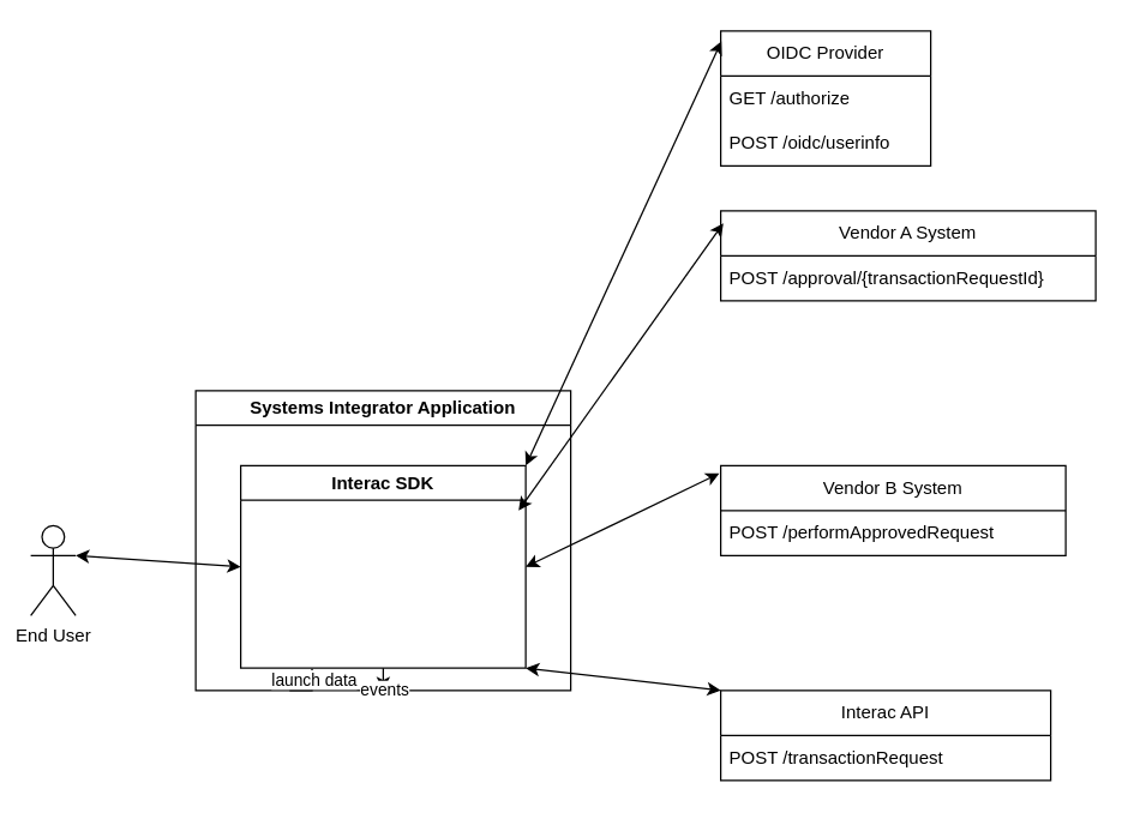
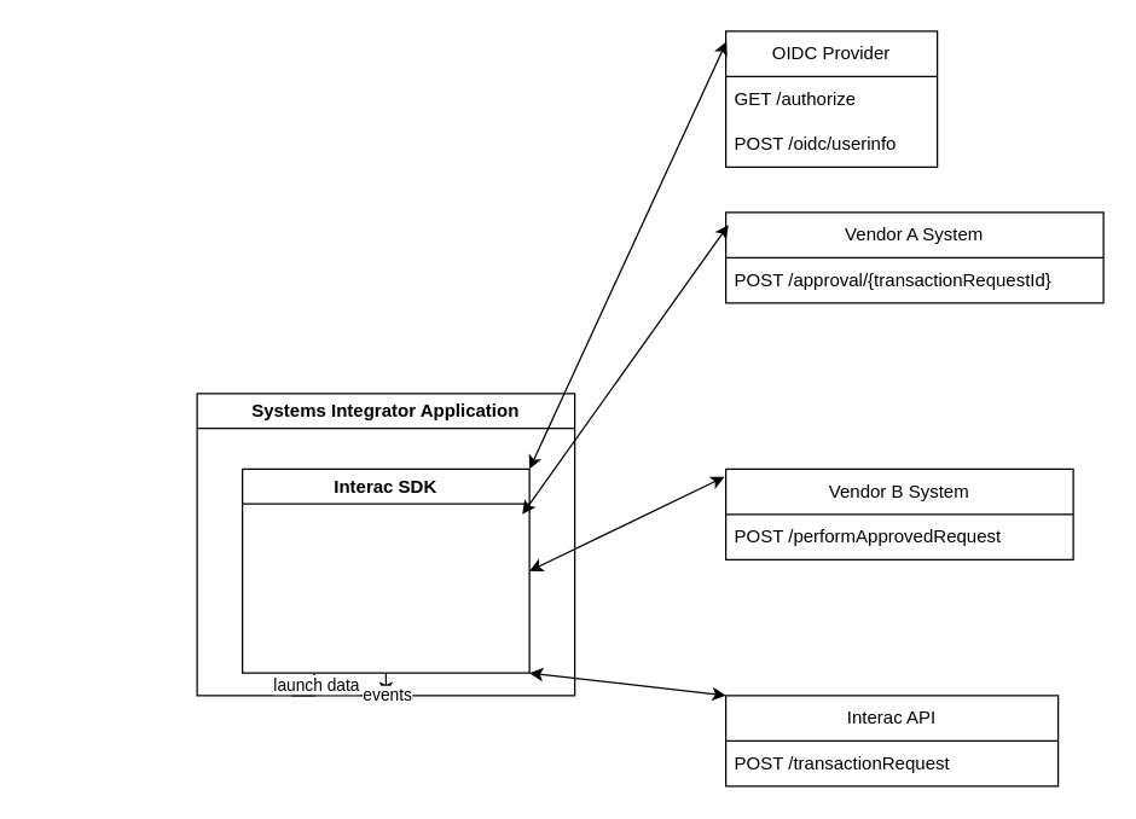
  <mxCell id="0" />
  <mxCell id="1" parent="0" />
- <mxCell id="2" value="&lt;div&gt;End User&lt;/div&gt;" style="shape=umlActor;verticalLabelPosition=bottom;verticalAlign=top;html=1;outlineConnect=0;" vertex="1" parent="1"><mxGeometry x="20" y="350" width="30" height="60" as="geometry" /></mxCell>
  <mxCell id="3" value="&lt;div&gt;Systems Integrator Application&lt;/div&gt;" style="swimlane;whiteSpace=wrap;html=1;" vertex="1" parent="1"><mxGeometry x="130" y="260" width="250" height="200" as="geometry"><mxRectangle x="120" y="290" width="210" height="30" as="alternateBounds" /></mxGeometry></mxCell>
  <mxCell id="4" style="edgeStyle=orthogonalEdgeStyle;rounded=0;orthogonalLoop=1;jettySize=auto;html=1;exitX=0.5;exitY=1;exitDx=0;exitDy=0;entryX=0.5;entryY=1;entryDx=0;entryDy=0;" edge="1" parent="3" source="6" target="3"><mxGeometry relative="1" as="geometry"><Array as="points"><mxPoint x="125" y="190" /><mxPoint x="125" y="190" /></Array></mxGeometry></mxCell>
  <mxCell id="5" value="&lt;div&gt;events&lt;/div&gt;" style="edgeLabel;html=1;align=center;verticalAlign=middle;resizable=0;points=[];" vertex="1" connectable="0" parent="4"><mxGeometry x="-0.219" y="-2" relative="1" as="geometry"><mxPoint x="2" y="8" as="offset" /></mxGeometry></mxCell>
  <mxCell id="6" value="Interac SDK" style="swimlane;whiteSpace=wrap;html=1;" vertex="1" parent="3"><mxGeometry x="30" y="50" width="190" height="135" as="geometry" /></mxCell>
  <mxCell id="7" style="edgeStyle=orthogonalEdgeStyle;rounded=0;orthogonalLoop=1;jettySize=auto;html=1;exitX=0.25;exitY=1;exitDx=0;exitDy=0;entryX=0.25;entryY=1;entryDx=0;entryDy=0;" edge="1" parent="3" source="3" target="6"><mxGeometry relative="1" as="geometry"><Array as="points"><mxPoint x="78" y="200" /></Array></mxGeometry></mxCell>
  <mxCell id="8" value="&lt;div&gt;launch data&lt;/div&gt;" style="edgeLabel;html=1;align=center;verticalAlign=middle;resizable=0;points=[];" vertex="1" connectable="0" parent="7"><mxGeometry x="0.541" y="-1" relative="1" as="geometry"><mxPoint as="offset" /></mxGeometry></mxCell>
- <mxCell id="9" value="" style="endArrow=classic;startArrow=classic;html=1;rounded=0;entryX=0;entryY=0.5;entryDx=0;entryDy=0;exitX=1;exitY=0.333;exitDx=0;exitDy=0;exitPerimeter=0;" edge="1" parent="1" source="2" target="6"><mxGeometry width="50" height="50" relative="1" as="geometry"><mxPoint x="390" y="410" as="sourcePoint" /><mxPoint x="440" y="360" as="targetPoint" /></mxGeometry></mxCell>
  <mxCell id="10" value="Vendor A System" style="swimlane;fontStyle=0;childLayout=stackLayout;horizontal=1;startSize=30;horizontalStack=0;resizeParent=1;resizeParentMax=0;resizeLast=0;collapsible=1;marginBottom=0;whiteSpace=wrap;html=1;" vertex="1" parent="1"><mxGeometry x="480" y="140" width="250" height="60" as="geometry" /></mxCell>
  <mxCell id="11" value="POST /approval/{transactionRequestId}" style="text;strokeColor=none;fillColor=none;align=left;verticalAlign=middle;spacingLeft=4;spacingRight=4;overflow=hidden;points=[[0,0.5],[1,0.5]];portConstraint=eastwest;rotatable=0;whiteSpace=wrap;html=1;" vertex="1" parent="10"><mxGeometry y="30" width="250" height="30" as="geometry" /></mxCell>
  <mxCell id="12" value="OIDC Provider" style="swimlane;fontStyle=0;childLayout=stackLayout;horizontal=1;startSize=30;horizontalStack=0;resizeParent=1;resizeParentMax=0;resizeLast=0;collapsible=1;marginBottom=0;whiteSpace=wrap;html=1;" vertex="1" parent="1"><mxGeometry x="480" y="20" width="140" height="90" as="geometry" /></mxCell>
  <mxCell id="13" value="GET /authorize" style="text;strokeColor=none;fillColor=none;align=left;verticalAlign=middle;spacingLeft=4;spacingRight=4;overflow=hidden;points=[[0,0.5],[1,0.5]];portConstraint=eastwest;rotatable=0;whiteSpace=wrap;html=1;" vertex="1" parent="12"><mxGeometry y="30" width="140" height="30" as="geometry" /></mxCell>
  <mxCell id="14" value="&lt;div&gt;POST /oidc/userinfo&lt;/div&gt;" style="text;strokeColor=none;fillColor=none;align=left;verticalAlign=middle;spacingLeft=4;spacingRight=4;overflow=hidden;points=[[0,0.5],[1,0.5]];portConstraint=eastwest;rotatable=0;whiteSpace=wrap;html=1;" vertex="1" parent="12"><mxGeometry y="60" width="140" height="30" as="geometry" /></mxCell>
  <mxCell id="15" value="Vendor B System" style="swimlane;fontStyle=0;childLayout=stackLayout;horizontal=1;startSize=30;horizontalStack=0;resizeParent=1;resizeParentMax=0;resizeLast=0;collapsible=1;marginBottom=0;whiteSpace=wrap;html=1;" vertex="1" parent="1"><mxGeometry x="480" y="310" width="230" height="60" as="geometry" /></mxCell>
  <mxCell id="16" value="POST /performApprovedRequest" style="text;strokeColor=none;fillColor=none;align=left;verticalAlign=middle;spacingLeft=4;spacingRight=4;overflow=hidden;points=[[0,0.5],[1,0.5]];portConstraint=eastwest;rotatable=0;whiteSpace=wrap;html=1;" vertex="1" parent="15"><mxGeometry y="30" width="230" height="30" as="geometry" /></mxCell>
  <mxCell id="17" value="Interac API" style="swimlane;fontStyle=0;childLayout=stackLayout;horizontal=1;startSize=30;horizontalStack=0;resizeParent=1;resizeParentMax=0;resizeLast=0;collapsible=1;marginBottom=0;whiteSpace=wrap;html=1;" vertex="1" parent="1"><mxGeometry x="480" y="460" width="220" height="60" as="geometry" /></mxCell>
  <mxCell id="18" value="POST /transactionRequest" style="text;strokeColor=none;fillColor=none;align=left;verticalAlign=middle;spacingLeft=4;spacingRight=4;overflow=hidden;points=[[0,0.5],[1,0.5]];portConstraint=eastwest;rotatable=0;whiteSpace=wrap;html=1;" vertex="1" parent="17"><mxGeometry y="30" width="220" height="30" as="geometry" /></mxCell>
  <mxCell id="19" value="" style="endArrow=classic;startArrow=classic;html=1;rounded=0;entryX=0;entryY=0;entryDx=0;entryDy=0;exitX=1;exitY=1;exitDx=0;exitDy=0;" edge="1" parent="1" source="6" target="17"><mxGeometry width="50" height="50" relative="1" as="geometry"><mxPoint x="210" y="390" as="sourcePoint" /><mxPoint x="260" y="340" as="targetPoint" /></mxGeometry></mxCell>
  <mxCell id="20" value="" style="endArrow=classic;startArrow=classic;html=1;rounded=0;entryX=-0.004;entryY=0.086;entryDx=0;entryDy=0;entryPerimeter=0;exitX=1;exitY=0.5;exitDx=0;exitDy=0;" edge="1" parent="1" source="6" target="15"><mxGeometry width="50" height="50" relative="1" as="geometry"><mxPoint x="210" y="390" as="sourcePoint" /><mxPoint x="260" y="340" as="targetPoint" /></mxGeometry></mxCell>
  <mxCell id="21" value="" style="endArrow=classic;startArrow=classic;html=1;rounded=0;entryX=0.007;entryY=0.137;entryDx=0;entryDy=0;entryPerimeter=0;exitX=0.975;exitY=0.222;exitDx=0;exitDy=0;exitPerimeter=0;" edge="1" parent="1" source="6" target="10"><mxGeometry width="50" height="50" relative="1" as="geometry"><mxPoint x="352" y="332" as="sourcePoint" /><mxPoint x="260" y="340" as="targetPoint" /></mxGeometry></mxCell>
  <mxCell id="22" value="" style="endArrow=classic;startArrow=classic;html=1;rounded=0;entryX=0.003;entryY=0.076;entryDx=0;entryDy=0;entryPerimeter=0;exitX=1;exitY=0;exitDx=0;exitDy=0;" edge="1" parent="1" source="6" target="12"><mxGeometry width="50" height="50" relative="1" as="geometry"><mxPoint x="210" y="390" as="sourcePoint" /><mxPoint x="430" y="100" as="targetPoint" /></mxGeometry></mxCell>
